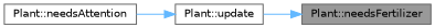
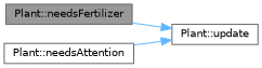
  digraph {
    rankdir=RL
    node [color=grey40 fillcolor=white fontname=Helvetica fontsize=10 shape=box style=filled]
    edge [color=steelblue1 dir=back fontname=Helvetica fontsize=10 labelfontname=Helvetica labelfontsize=10 style=solid]
    n1 [color=gray40 fillcolor=grey60 fontcolor=black height=0.2 label="Plant::needsFertilizer" width=0.4]
    n2 [height=0.2 label="Plant::update" width=0.4]
    n3 [height=0.2 label="Plant::needsAttention" width=0.4]
-   n1 -> n2
+   n2 -> n1
    n2 -> n3
  }
